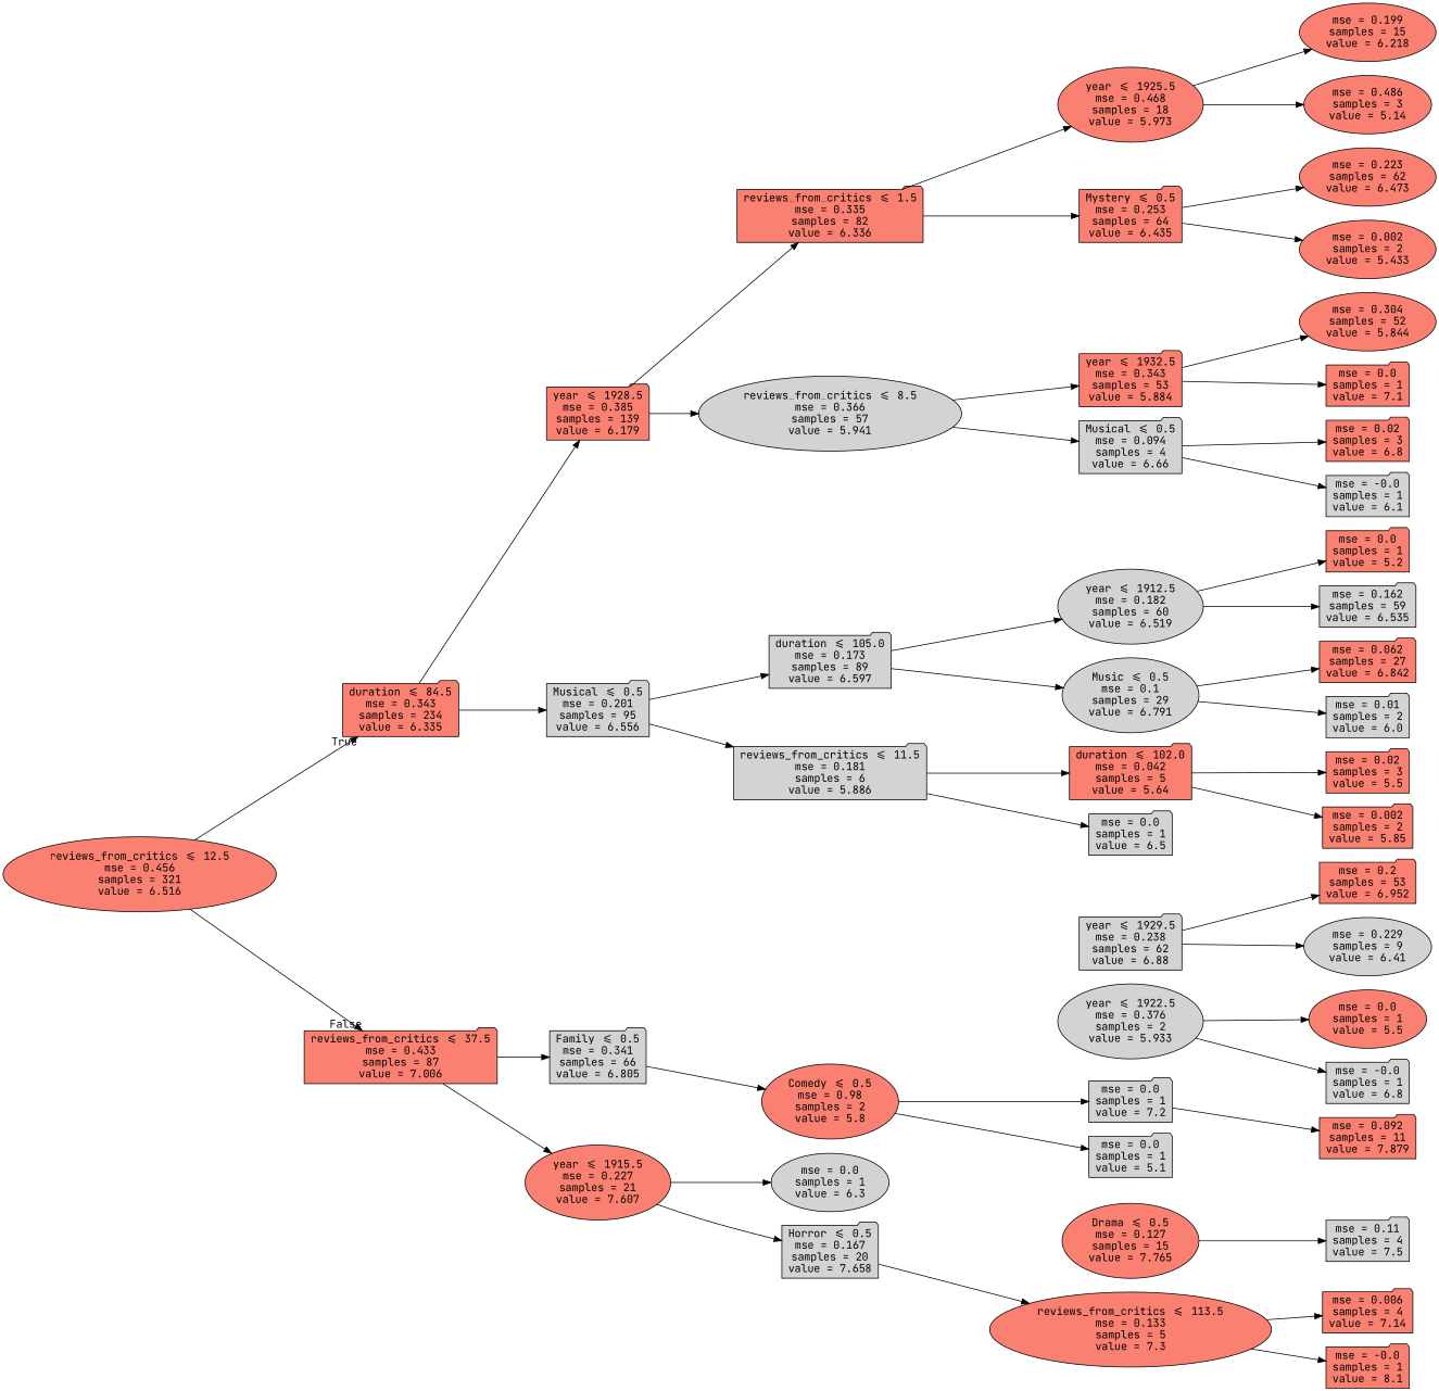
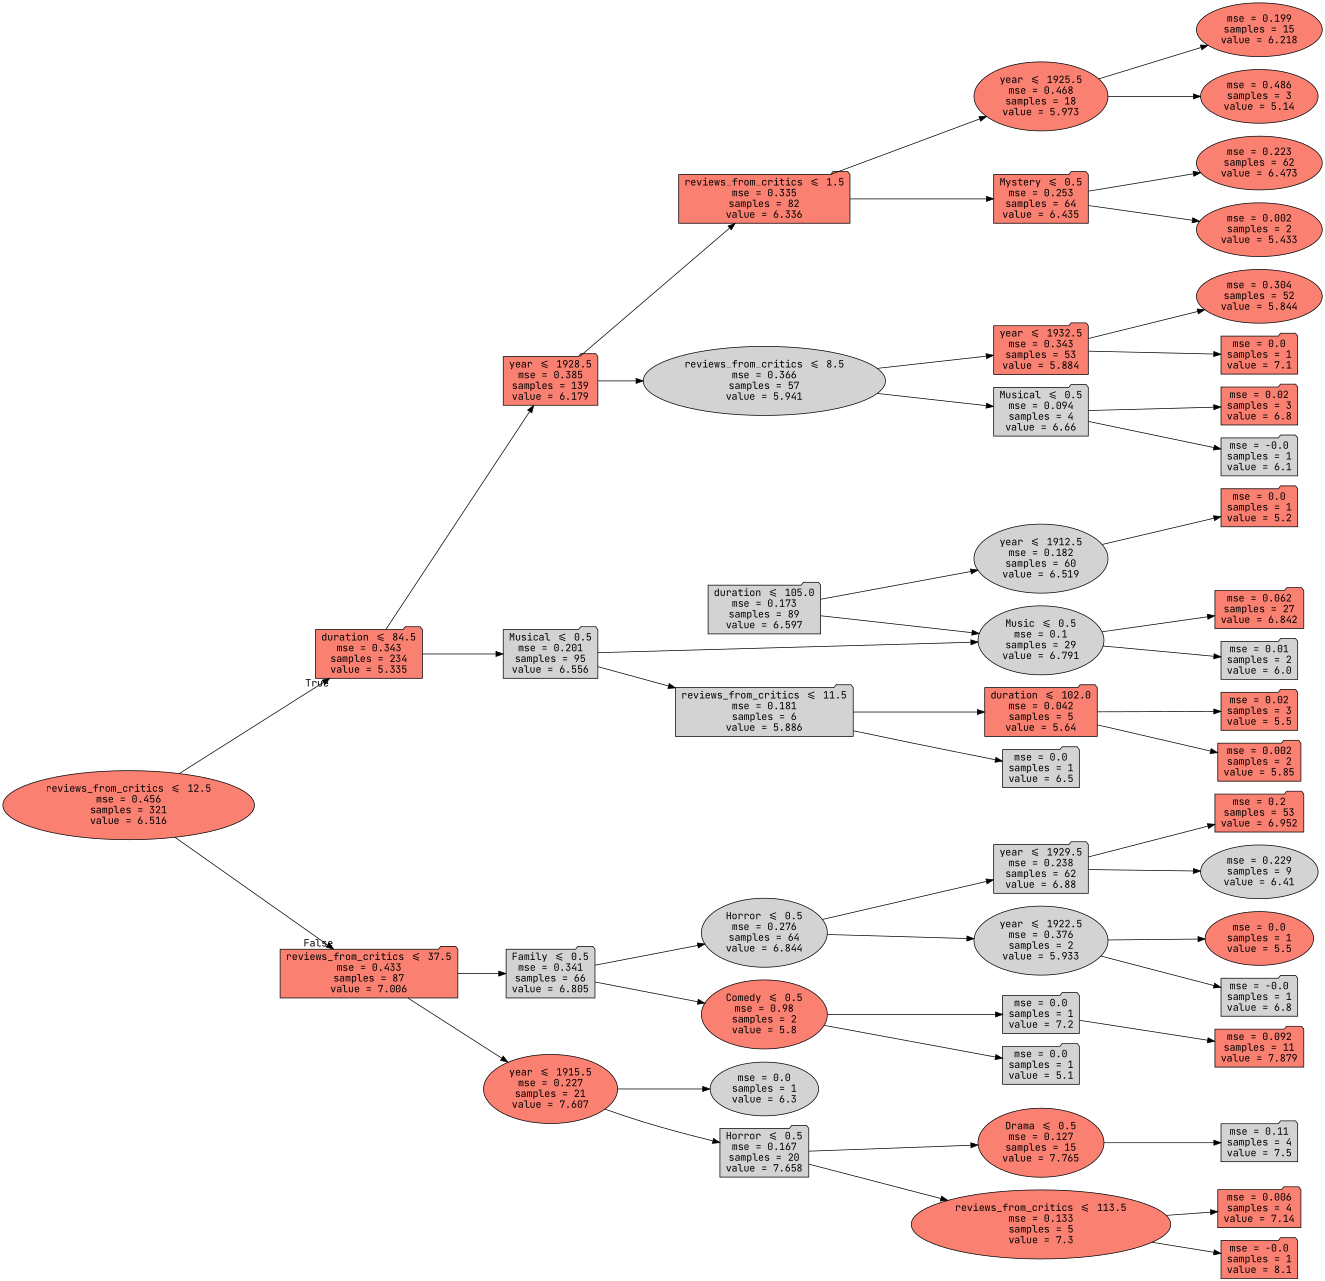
  digraph {
    fontname="JetBrains Mono"
    rankdir=LR
    node [color=black fillcolor=salmon fontname="JetBrains Mono" shape=folder style="filled, rounded"]
    edge [fontname="JetBrains Mono"]
    n1 [label="reviews_from_critics <= 12.5\nmse = 0.456\nsamples = 321\nvalue = 6.516" shape=ellipse]
-   n2 [label="duration <= 84.5\nmse = 0.343\nsamples = 234\nvalue = 6.335"]
+   n2 [label="duration <= 84.5\nmse = 0.343\nsamples = 234\nvalue = 5.335"]
    n3 [label="reviews_from_critics <= 37.5\nmse = 0.433\nsamples = 87\nvalue = 7.006"]
    n4 [label="year <= 1928.5\nmse = 0.385\nsamples = 139\nvalue = 6.179"]
    n5 [fillcolor=lightgrey label="Musical <= 0.5\nmse = 0.201\nsamples = 95\nvalue = 6.556"]
    n6 [fillcolor=lightgrey label="Family <= 0.5\nmse = 0.341\nsamples = 66\nvalue = 6.805"]
    n7 [label="year <= 1915.5\nmse = 0.227\nsamples = 21\nvalue = 7.607" shape=ellipse]
    n8 [label="reviews_from_critics <= 1.5\nmse = 0.335\nsamples = 82\nvalue = 6.336"]
    n9 [fillcolor=lightgrey label="reviews_from_critics <= 8.5\nmse = 0.366\nsamples = 57\nvalue = 5.941" shape=ellipse]
    n10 [fillcolor=lightgrey label="duration <= 105.0\nmse = 0.173\nsamples = 89\nvalue = 6.597"]
    n11 [fillcolor=lightgrey label="reviews_from_critics <= 11.5\nmse = 0.181\nsamples = 6\nvalue = 5.886"]
    n12 [label="year <= 1925.5\nmse = 0.468\nsamples = 18\nvalue = 5.973" shape=ellipse]
    n13 [label="Mystery <= 0.5\nmse = 0.253\nsamples = 64\nvalue = 6.435"]
    n14 [label="year <= 1932.5\nmse = 0.343\nsamples = 53\nvalue = 5.884"]
    n15 [fillcolor=lightgrey label="Musical <= 0.5\nmse = 0.094\nsamples = 4\nvalue = 6.66"]
    n16 [label="mse = 0.199\nsamples = 15\nvalue = 6.218" shape=ellipse]
    n17 [label="mse = 0.486\nsamples = 3\nvalue = 5.14" shape=ellipse]
    n18 [label="mse = 0.223\nsamples = 62\nvalue = 6.473" shape=ellipse]
    n19 [label="mse = 0.002\nsamples = 2\nvalue = 5.433" shape=ellipse]
    n20 [label="mse = 0.304\nsamples = 52\nvalue = 5.844" shape=ellipse]
    n21 [label="mse = 0.0\nsamples = 1\nvalue = 7.1"]
    n22 [label="mse = 0.02\nsamples = 3\nvalue = 6.8"]
    n23 [fillcolor=lightgrey label="mse = -0.0\nsamples = 1\nvalue = 6.1"]
    n24 [fillcolor=lightgrey label="year <= 1912.5\nmse = 0.182\nsamples = 60\nvalue = 6.519" shape=ellipse]
    n25 [fillcolor=lightgrey label="Music <= 0.5\nmse = 0.1\nsamples = 29\nvalue = 6.791" shape=ellipse]
    n26 [label="duration <= 102.0\nmse = 0.042\nsamples = 5\nvalue = 5.64"]
    n27 [fillcolor=lightgrey label="mse = 0.0\nsamples = 1\nvalue = 6.5"]
    n28 [label="mse = 0.0\nsamples = 1\nvalue = 5.2"]
-   n29 [fillcolor=lightgrey label="mse = 0.162\nsamples = 59\nvalue = 6.535"]
    n30 [label="mse = 0.062\nsamples = 27\nvalue = 6.842"]
    n31 [fillcolor=lightgrey label="mse = 0.01\nsamples = 2\nvalue = 6.0"]
    n32 [label="mse = 0.02\nsamples = 3\nvalue = 5.5"]
    n33 [label="mse = 0.002\nsamples = 2\nvalue = 5.85"]
+   n34 [fillcolor=lightgrey label="Horror <= 0.5\nmse = 0.276\nsamples = 64\nvalue = 6.844" shape=ellipse]
    n35 [label="Comedy <= 0.5\nmse = 0.98\nsamples = 2\nvalue = 5.8" shape=ellipse]
    n36 [fillcolor=lightgrey label="mse = 0.0\nsamples = 1\nvalue = 6.3" shape=ellipse]
    n37 [fillcolor=lightgrey label="Horror <= 0.5\nmse = 0.167\nsamples = 20\nvalue = 7.658"]
    n38 [fillcolor=lightgrey label="year <= 1929.5\nmse = 0.238\nsamples = 62\nvalue = 6.88"]
    n39 [fillcolor=lightgrey label="year <= 1922.5\nmse = 0.376\nsamples = 2\nvalue = 5.933" shape=ellipse]
    n40 [fillcolor=lightgrey label="mse = 0.0\nsamples = 1\nvalue = 7.2"]
    n41 [fillcolor=lightgrey label="mse = 0.0\nsamples = 1\nvalue = 5.1"]
    n42 [label="mse = 0.2\nsamples = 53\nvalue = 6.952"]
    n43 [fillcolor=lightgrey label="mse = 0.229\nsamples = 9\nvalue = 6.41" shape=ellipse]
    n44 [label="mse = 0.0\nsamples = 1\nvalue = 5.5" shape=ellipse]
    n45 [fillcolor=lightgrey label="mse = -0.0\nsamples = 1\nvalue = 6.8"]
    n46 [label="mse = 0.092\nsamples = 11\nvalue = 7.879"]
    n47 [label="Drama <= 0.5\nmse = 0.127\nsamples = 15\nvalue = 7.765" shape=ellipse]
    n48 [label="reviews_from_critics <= 113.5\nmse = 0.133\nsamples = 5\nvalue = 7.3" shape=ellipse]
    n49 [fillcolor=lightgrey label="mse = 0.11\nsamples = 4\nvalue = 7.5"]
    n50 [label="mse = 0.006\nsamples = 4\nvalue = 7.14"]
    n51 [label="mse = -0.0\nsamples = 1\nvalue = 8.1"]
    n1 -> n2 [headlabel=True labelangle=45 labeldistance=2.5]
    n1 -> n3 [headlabel=False labelangle=-45 labeldistance=2.5]
    n2 -> n4
    n2 -> n5
    n3 -> n6
    n3 -> n7
    n4 -> n8
    n4 -> n9
-   n5 -> n10
+   n5 -> n25
    n5 -> n11
+   n6 -> n34
    n6 -> n35
    n7 -> n36
    n7 -> n37
    n8 -> n12
    n8 -> n13
    n9 -> n14
    n9 -> n15
    n10 -> n24
    n10 -> n25
    n11 -> n26
    n11 -> n27
    n12 -> n16
    n12 -> n17
    n13 -> n18
    n13 -> n19
    n14 -> n20
    n14 -> n21
    n15 -> n22
    n15 -> n23
    n24 -> n28
-   n24 -> n29
    n25 -> n30
    n25 -> n31
    n26 -> n32
    n26 -> n33
+   n34 -> n38
+   n34 -> n39
    n35 -> n40
    n35 -> n41
+   n37 -> n47
    n37 -> n48
    n38 -> n42
    n38 -> n43
    n39 -> n44
    n39 -> n45
    n40 -> n46
    n47 -> n49
    n48 -> n50
    n48 -> n51
  }
